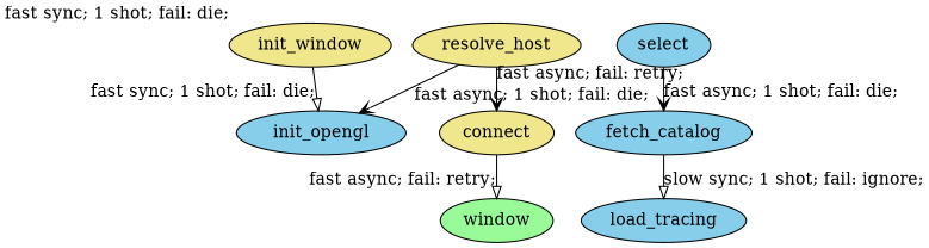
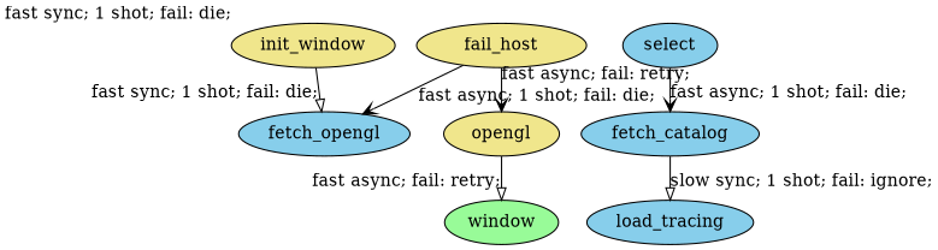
  digraph {
    node [fillcolor=skyblue style=filled]
    edge [arrowhead=onormal xlabel="fast async; 1 shot; fail: die;"]
    init_window [fillcolor=khaki xlabel="fast sync; 1 shot; fail: die;"]
-   init_opengl
-   resolve_host [fillcolor=khaki]
-   connect [fillcolor=khaki]
+   init_opengl [label=fetch_opengl]
+   resolve_host [fillcolor=khaki label=fail_host]
+   connect [fillcolor=khaki label=opengl]
    n5 [fillcolor=palegreen label=window]
    select
    fetch_catalog
    load_tracing
    init_window -> init_opengl [xlabel="fast sync; 1 shot; fail: die;"]
    resolve_host -> init_opengl [arrowhead=vee]
    resolve_host -> connect [arrowhead=vee xlabel="fast async; fail: retry;"]
    connect -> n5 [xlabel="fast async; fail: retry;"]
    select -> fetch_catalog [arrowhead=vee]
    fetch_catalog -> load_tracing [xlabel="slow sync; 1 shot; fail: ignore;"]
  }
